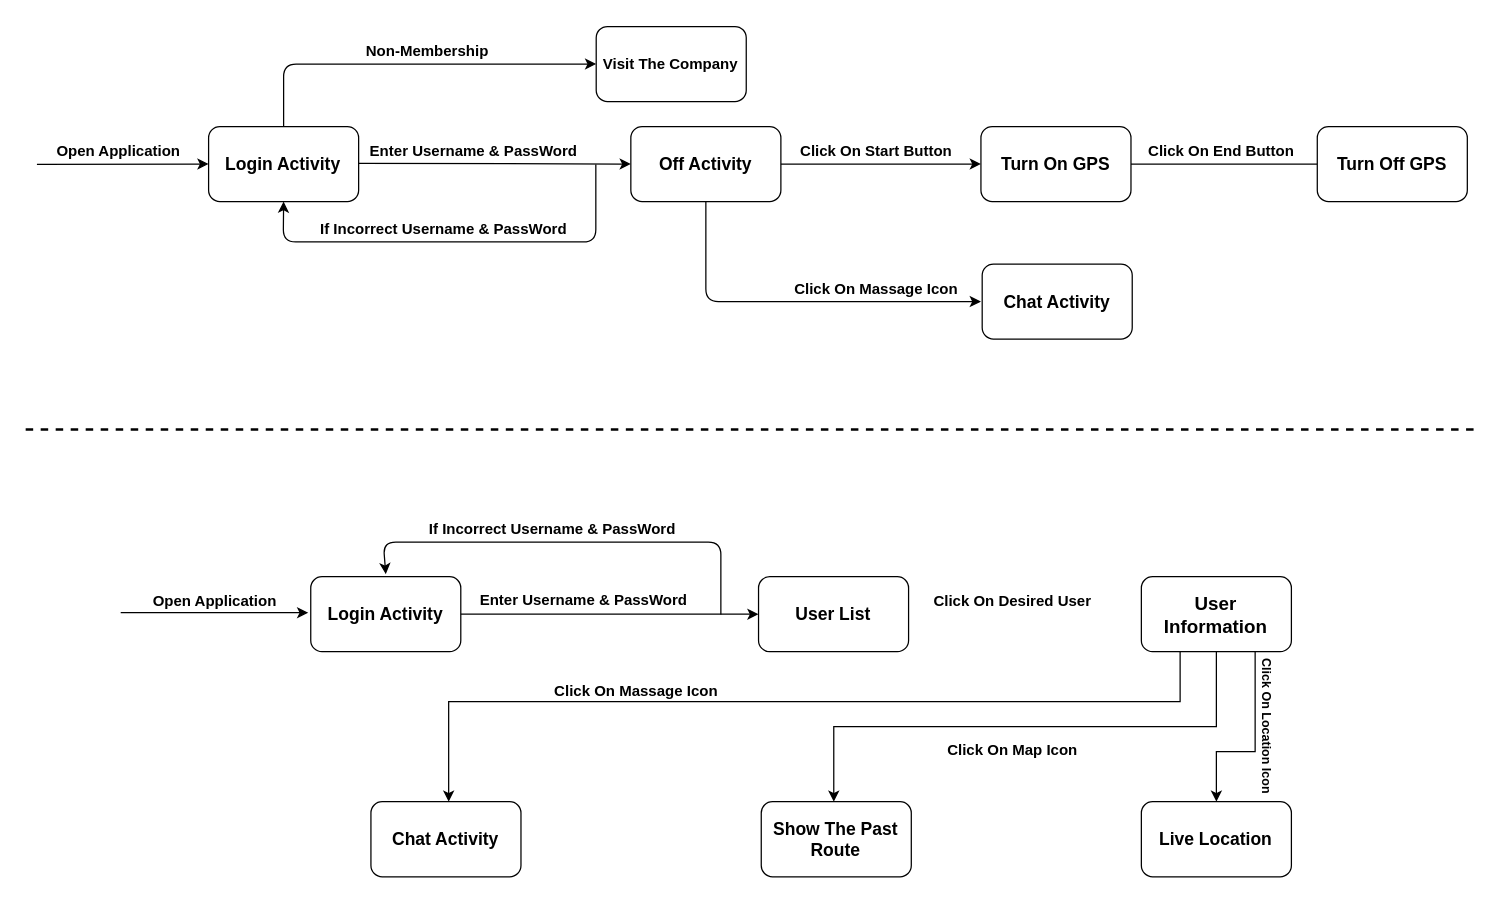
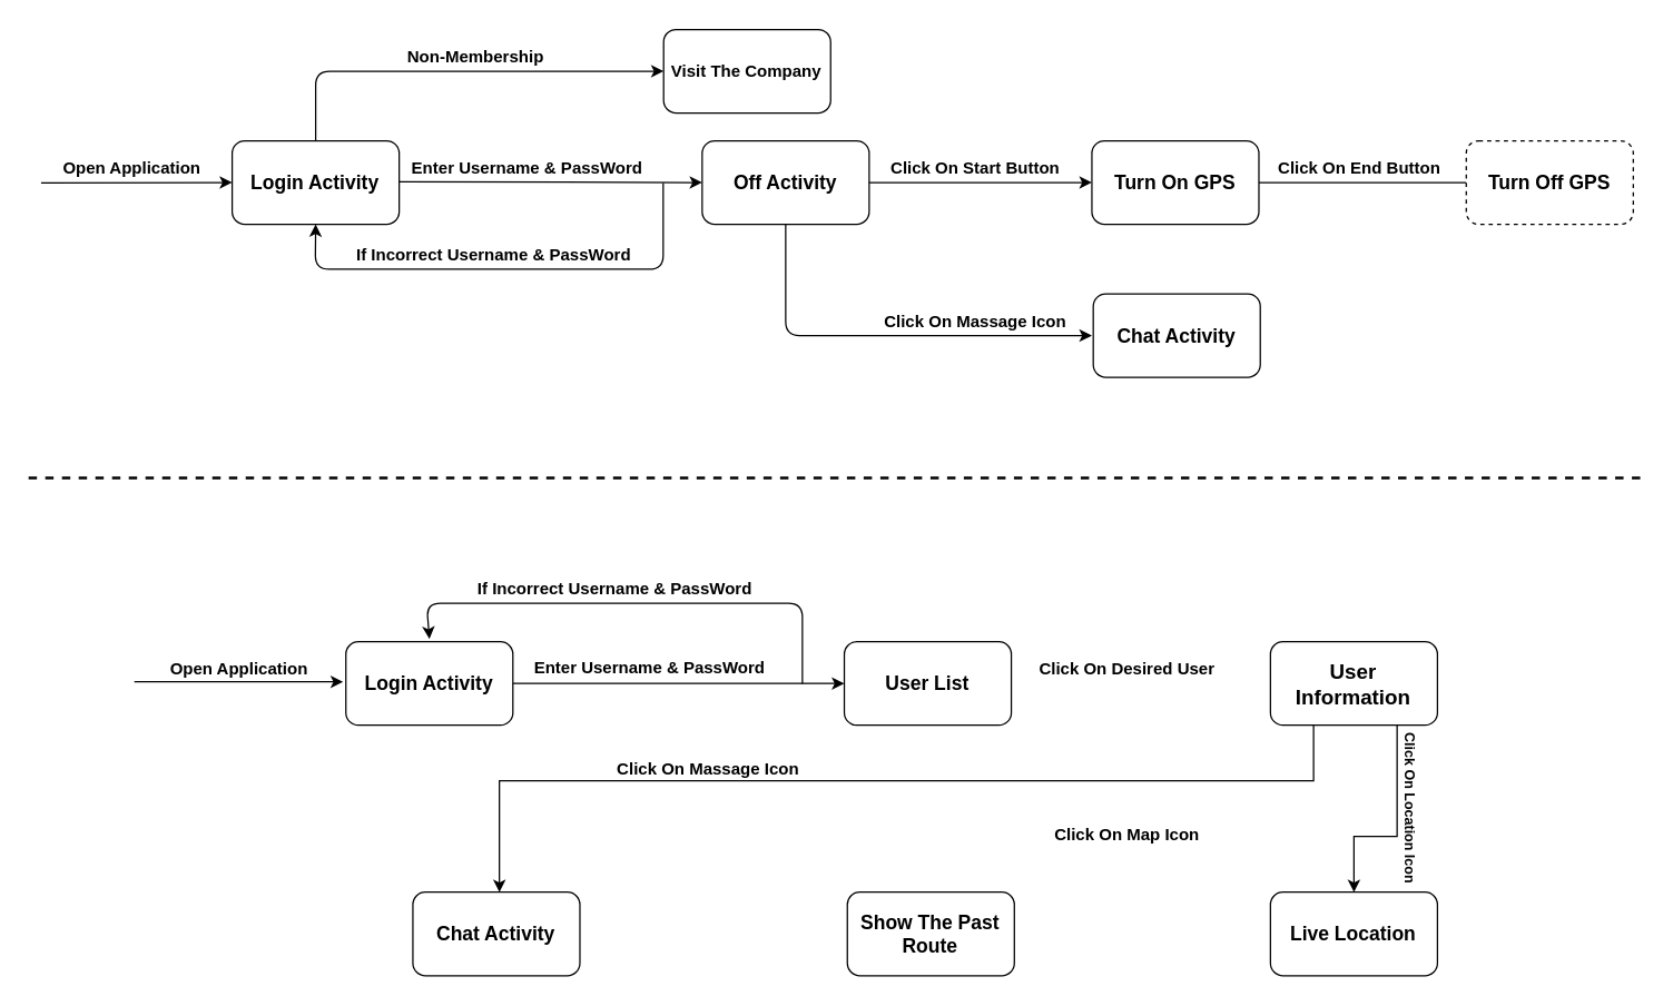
  <mxCell id="0" />
  <mxCell id="1" parent="0" />
  <mxCell id="2" value="" style="endArrow=classic;html=1;" parent="1" edge="1"><mxGeometry width="50" height="50" relative="1" as="geometry"><mxPoint x="29" y="131" as="sourcePoint" /><mxPoint x="166.3" y="130.71" as="targetPoint" /></mxGeometry></mxCell>
  <mxCell id="3" value="Open Application" style="text;html=1;align=center;verticalAlign=middle;resizable=0;points=[];;autosize=1;fontStyle=1" parent="1" vertex="1"><mxGeometry x="39" y="110.71" width="110" height="20" as="geometry" /></mxCell>
  <mxCell id="4" value="&lt;font style=&quot;font-size: 14px&quot;&gt;&lt;b&gt;Login Activity&lt;/b&gt;&lt;/font&gt;" style="rounded=1;whiteSpace=wrap;html=1;" parent="1" vertex="1"><mxGeometry x="166.3" y="100.71" width="120" height="60" as="geometry" /></mxCell>
  <mxCell id="5" value="" style="endArrow=classic;html=1;entryX=0;entryY=0.5;entryDx=0;entryDy=0;" parent="1" target="8" edge="1"><mxGeometry width="50" height="50" relative="1" as="geometry"><mxPoint x="286.3" y="130.12" as="sourcePoint" /><mxPoint x="456.3" y="130.12" as="targetPoint" /></mxGeometry></mxCell>
  <mxCell id="6" value="" style="endArrow=classic;html=1;entryX=0;entryY=0.5;entryDx=0;entryDy=0;exitX=0.5;exitY=0;exitDx=0;exitDy=0;" parent="1" source="4" target="7" edge="1"><mxGeometry width="50" height="50" relative="1" as="geometry"><mxPoint x="226.3" y="50.71" as="sourcePoint" /><mxPoint x="316.89" y="50.71" as="targetPoint" /><Array as="points"><mxPoint x="226.3" y="50.71" /></Array></mxGeometry></mxCell>
  <mxCell id="7" value="&lt;font style=&quot;font-size: 12px&quot;&gt;&lt;b&gt;Visit The Company&lt;/b&gt;&lt;/font&gt;" style="rounded=1;whiteSpace=wrap;html=1;" parent="1" vertex="1"><mxGeometry x="476.3" y="20.71" width="120" height="60" as="geometry" /></mxCell>
  <mxCell id="8" value="&lt;font style=&quot;font-size: 14px&quot;&gt;&lt;b&gt;Off Activity&lt;/b&gt;&lt;/font&gt;" style="rounded=1;whiteSpace=wrap;html=1;" parent="1" vertex="1"><mxGeometry x="504" y="100.71" width="120" height="60" as="geometry" /></mxCell>
  <mxCell id="9" value="&lt;font style=&quot;font-size: 14px&quot;&gt;&lt;b&gt;Chat Activity&lt;/b&gt;&lt;/font&gt;" style="rounded=1;whiteSpace=wrap;html=1;" parent="1" vertex="1"><mxGeometry x="785" y="210.71" width="120" height="60" as="geometry" /></mxCell>
  <mxCell id="10" value="Non-Membership" style="text;html=1;align=center;verticalAlign=middle;resizable=0;points=[];;autosize=1;fontStyle=1" parent="1" vertex="1"><mxGeometry x="286.3" y="30.71" width="110" height="20" as="geometry" /></mxCell>
  <mxCell id="11" value="Enter Username &amp;amp; PassWord" style="text;html=1;align=center;verticalAlign=middle;resizable=0;points=[];;autosize=1;fontStyle=1" parent="1" vertex="1"><mxGeometry x="288.3" y="110.71" width="180" height="20" as="geometry" /></mxCell>
  <mxCell id="12" value="" style="endArrow=classic;html=1;" parent="1" edge="1"><mxGeometry width="50" height="50" relative="1" as="geometry"><mxPoint x="624" y="130.71" as="sourcePoint" /><mxPoint x="784" y="130.71" as="targetPoint" /></mxGeometry></mxCell>
  <mxCell id="13" value="" style="edgeStyle=orthogonalEdgeStyle;rounded=0;orthogonalLoop=1;jettySize=auto;html=1;endArrow=none;" parent="1" source="14" target="15" edge="1"><mxGeometry relative="1" as="geometry" /></mxCell>
  <mxCell id="14" value="&lt;font style=&quot;font-size: 14px&quot;&gt;&lt;b&gt;Turn On GPS&lt;/b&gt;&lt;/font&gt;" style="rounded=1;whiteSpace=wrap;html=1;" parent="1" vertex="1"><mxGeometry x="784" y="100.71" width="120" height="60" as="geometry" /></mxCell>
- <mxCell id="15" value="&lt;font style=&quot;font-size: 14px&quot;&gt;&lt;b&gt;Turn Off GPS&lt;/b&gt;&lt;/font&gt;" style="rounded=1;whiteSpace=wrap;html=1;" parent="1" vertex="1"><mxGeometry x="1053" y="100.71" width="120" height="60" as="geometry" /></mxCell>
+ <mxCell id="15" value="&lt;font style=&quot;font-size: 14px&quot;&gt;&lt;b&gt;Turn Off GPS&lt;/b&gt;&lt;/font&gt;" style="rounded=1;whiteSpace=wrap;html=1;dashed=1;" parent="1" vertex="1"><mxGeometry x="1053" y="100.71" width="120" height="60" as="geometry" /></mxCell>
  <mxCell id="16" value="Click On Start Button" style="text;html=1;align=center;verticalAlign=middle;resizable=0;points=[];;autosize=1;fontStyle=1" parent="1" vertex="1"><mxGeometry x="635" y="110.71" width="130" height="20" as="geometry" /></mxCell>
  <mxCell id="17" value="Click On End Button" style="text;html=1;align=center;verticalAlign=middle;resizable=0;points=[];;autosize=1;fontStyle=1" parent="1" vertex="1"><mxGeometry x="911" y="110.71" width="130" height="20" as="geometry" /></mxCell>
  <mxCell id="18" value="" style="endArrow=classic;html=1;exitX=0.5;exitY=1;exitDx=0;exitDy=0;entryX=0;entryY=0.5;entryDx=0;entryDy=0;" parent="1" source="8" edge="1"><mxGeometry width="50" height="50" relative="1" as="geometry"><mxPoint x="624" y="260.12" as="sourcePoint" /><mxPoint x="784" y="240.71" as="targetPoint" /><Array as="points"><mxPoint x="564" y="240.71" /><mxPoint x="703" y="240.71" /></Array></mxGeometry></mxCell>
  <mxCell id="19" value="Click On Massage Icon" style="text;html=1;align=center;verticalAlign=middle;resizable=0;points=[];;autosize=1;fontStyle=1" parent="1" vertex="1"><mxGeometry x="630" y="220.71" width="140" height="20" as="geometry" /></mxCell>
  <mxCell id="20" value="" style="endArrow=none;dashed=1;html=1;fontSize=18;fontStyle=1;strokeWidth=2;" parent="1" edge="1"><mxGeometry width="50" height="50" relative="1" as="geometry"><mxPoint x="20" y="343" as="sourcePoint" /><mxPoint x="1180" y="343" as="targetPoint" /><Array as="points" /></mxGeometry></mxCell>
  <mxCell id="21" value="&lt;font style=&quot;font-size: 14px&quot;&gt;&lt;b&gt;Login Activity&lt;/b&gt;&lt;/font&gt;" style="rounded=1;whiteSpace=wrap;html=1;" parent="1" vertex="1"><mxGeometry x="248" y="460.71" width="120" height="60" as="geometry" /></mxCell>
  <mxCell id="22" value="" style="endArrow=classic;html=1;entryX=0;entryY=0.5;entryDx=0;entryDy=0;exitX=1;exitY=0.5;exitDx=0;exitDy=0;" parent="1" target="23" edge="1" source="21"><mxGeometry width="50" height="50" relative="1" as="geometry"><mxPoint x="416.13" y="490.12" as="sourcePoint" /><mxPoint x="586.13" y="490.12" as="targetPoint" /></mxGeometry></mxCell>
  <mxCell id="23" value="&lt;font style=&quot;font-size: 14px&quot;&gt;&lt;b&gt;User List&lt;/b&gt;&lt;/font&gt;" style="rounded=1;whiteSpace=wrap;html=1;" parent="1" vertex="1"><mxGeometry x="606.13" y="460.71" width="120" height="60" as="geometry" /></mxCell>
  <mxCell id="24" value="" style="edgeStyle=orthogonalEdgeStyle;rounded=0;orthogonalLoop=1;jettySize=auto;html=1;strokeWidth=1;fontSize=18;" parent="1" source="27" target="30" edge="1"><mxGeometry relative="1" as="geometry"><Array as="points"><mxPoint x="943.3" y="560.71" /><mxPoint x="358.3" y="560.71" /></Array></mxGeometry></mxCell>
- <mxCell id="25" value="" style="edgeStyle=orthogonalEdgeStyle;rounded=0;orthogonalLoop=1;jettySize=auto;html=1;strokeWidth=1;fontSize=18;" parent="1" source="27" target="29" edge="1"><mxGeometry relative="1" as="geometry"><Array as="points"><mxPoint x="972.3" y="580.71" /><mxPoint x="666.3" y="580.71" /></Array></mxGeometry></mxCell>
  <mxCell id="26" value="" style="edgeStyle=orthogonalEdgeStyle;rounded=0;orthogonalLoop=1;jettySize=auto;html=1;strokeWidth=1;fontSize=18;" parent="1" source="27" target="28" edge="1"><mxGeometry relative="1" as="geometry"><Array as="points"><mxPoint x="1003.3" y="600.71" /><mxPoint x="972.3" y="600.71" /></Array></mxGeometry></mxCell>
  <mxCell id="27" value="&lt;font style=&quot;font-size: 15px&quot;&gt;&lt;b&gt;User Information&lt;/b&gt;&lt;/font&gt;" style="rounded=1;whiteSpace=wrap;html=1;" parent="1" vertex="1"><mxGeometry x="912.3" y="460.71" width="120" height="60" as="geometry" /></mxCell>
  <mxCell id="28" value="&lt;font style=&quot;font-size: 14px&quot;&gt;&lt;b&gt;Live Location&lt;/b&gt;&lt;/font&gt;" style="rounded=1;whiteSpace=wrap;html=1;" parent="1" vertex="1"><mxGeometry x="912.3" y="640.71" width="120" height="60" as="geometry" /></mxCell>
  <mxCell id="29" value="&lt;font style=&quot;font-size: 14px&quot;&gt;&lt;b&gt;Show The Past Route&lt;/b&gt;&lt;/font&gt;" style="rounded=1;whiteSpace=wrap;html=1;" parent="1" vertex="1"><mxGeometry x="608.3" y="640.71" width="120" height="60" as="geometry" /></mxCell>
  <mxCell id="30" value="&lt;font style=&quot;font-size: 14px&quot;&gt;&lt;b&gt;Chat Activity&lt;/b&gt;&lt;/font&gt;" style="rounded=1;whiteSpace=wrap;html=1;" parent="1" vertex="1"><mxGeometry x="296.13" y="640.71" width="120" height="60" as="geometry" /></mxCell>
  <mxCell id="31" value="Enter Username &amp;amp; PassWord" style="text;html=1;align=center;verticalAlign=middle;resizable=0;points=[];;autosize=1;fontStyle=1" parent="1" vertex="1"><mxGeometry x="376" y="469.71" width="180" height="20" as="geometry" /></mxCell>
  <mxCell id="32" value="" style="endArrow=classic;html=1;" parent="1" edge="1"><mxGeometry width="50" height="50" relative="1" as="geometry"><mxPoint x="96" y="489.53" as="sourcePoint" /><mxPoint x="246" y="489.53" as="targetPoint" /></mxGeometry></mxCell>
  <mxCell id="33" value="Open Application" style="text;html=1;align=center;verticalAlign=middle;resizable=0;points=[];;autosize=1;fontStyle=1" parent="1" vertex="1"><mxGeometry x="116" y="470.71" width="110" height="20" as="geometry" /></mxCell>
  <mxCell id="34" value="Click On Desired User" style="text;html=1;align=center;verticalAlign=middle;resizable=0;points=[];;autosize=1;fontStyle=1" parent="1" vertex="1"><mxGeometry x="739.3" y="470.71" width="140" height="20" as="geometry" /></mxCell>
  <mxCell id="35" value="Click On Massage Icon" style="text;html=1;align=center;verticalAlign=middle;resizable=0;points=[];;autosize=1;fontStyle=1" parent="1" vertex="1"><mxGeometry x="438.13" y="543" width="140" height="20" as="geometry" /></mxCell>
  <mxCell id="36" value="Click On Map Icon" style="text;html=1;align=center;verticalAlign=middle;resizable=0;points=[];;autosize=1;fontStyle=1" parent="1" vertex="1"><mxGeometry x="749.3" y="590" width="120" height="20" as="geometry" /></mxCell>
  <mxCell id="37" value="&lt;font style=&quot;font-size: 10px&quot;&gt;Click On Location Icon&lt;/font&gt;" style="text;html=1;align=center;verticalAlign=middle;resizable=0;points=[];;autosize=1;fontStyle=1;direction=east;rotation=90;" parent="1" vertex="1"><mxGeometry x="948" y="570" width="130" height="20" as="geometry" /></mxCell>
  <mxCell id="38" value="" style="endArrow=classic;html=1;entryX=0.5;entryY=1;entryDx=0;entryDy=0;" edge="1" parent="1" target="4"><mxGeometry width="50" height="50" relative="1" as="geometry"><mxPoint x="476" y="131" as="sourcePoint" /><mxPoint x="476.13" y="190.71" as="targetPoint" /><Array as="points"><mxPoint x="476" y="193" /><mxPoint x="226" y="193" /></Array></mxGeometry></mxCell>
  <mxCell id="39" value="If Incorrect Username &amp;amp; PassWord" style="text;html=1;align=center;verticalAlign=middle;resizable=0;points=[];;autosize=1;fontStyle=1" vertex="1" parent="1"><mxGeometry x="249" y="173" width="210" height="20" as="geometry" /></mxCell>
  <mxCell id="40" value="" style="endArrow=classic;html=1;entryX=0.5;entryY=0;entryDx=0;entryDy=0;" edge="1" parent="1"><mxGeometry width="50" height="50" relative="1" as="geometry"><mxPoint x="576" y="491" as="sourcePoint" /><mxPoint x="308" y="458.71" as="targetPoint" /><Array as="points"><mxPoint x="576" y="433" /><mxPoint x="306" y="433" /></Array></mxGeometry></mxCell>
  <mxCell id="41" value="If Incorrect Username &amp;amp; PassWord" style="text;html=1;align=center;verticalAlign=middle;resizable=0;points=[];;autosize=1;fontStyle=1" vertex="1" parent="1"><mxGeometry x="336" y="413" width="210" height="20" as="geometry" /></mxCell>
